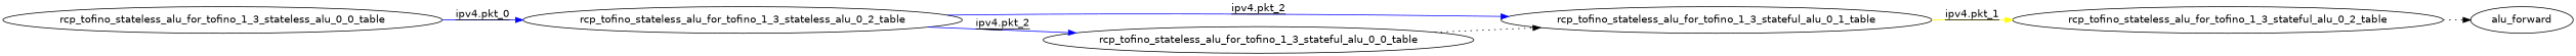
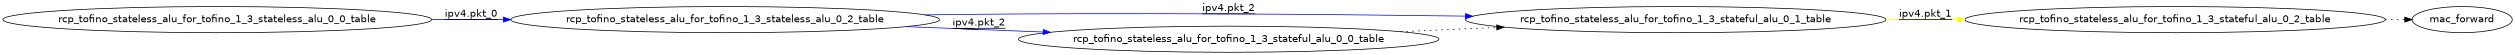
  digraph {
    rankdir=LR
    fontname="DejaVu Sans"
    node [fontname="DejaVu Sans"]
    edge [fontname="DejaVu Sans" color=blue decorate=true]
    rcp_tofino_stateless_alu_for_tofino_1_3_stateful_alu_0_2_table
-   mac_forward [label=alu_forward]
+   mac_forward
    rcp_tofino_stateless_alu_for_tofino_1_3_stateless_alu_0_2_table
    rcp_tofino_stateless_alu_for_tofino_1_3_stateful_alu_0_1_table
    rcp_tofino_stateless_alu_for_tofino_1_3_stateful_alu_0_0_table
    rcp_tofino_stateless_alu_for_tofino_1_3_stateless_alu_0_0_table
    rcp_tofino_stateless_alu_for_tofino_1_3_stateful_alu_0_2_table -> mac_forward [style=dotted color="" decorate=""]
    rcp_tofino_stateless_alu_for_tofino_1_3_stateless_alu_0_2_table -> rcp_tofino_stateless_alu_for_tofino_1_3_stateful_alu_0_1_table [label="ipv4.pkt_2"]
    rcp_tofino_stateless_alu_for_tofino_1_3_stateless_alu_0_2_table -> rcp_tofino_stateless_alu_for_tofino_1_3_stateful_alu_0_0_table [label="ipv4.pkt_2"]
    rcp_tofino_stateless_alu_for_tofino_1_3_stateful_alu_0_1_table -> rcp_tofino_stateless_alu_for_tofino_1_3_stateful_alu_0_2_table [color=yellow label="ipv4.pkt_1"]
    rcp_tofino_stateless_alu_for_tofino_1_3_stateful_alu_0_0_table -> rcp_tofino_stateless_alu_for_tofino_1_3_stateful_alu_0_1_table [style=dotted color="" decorate=""]
    rcp_tofino_stateless_alu_for_tofino_1_3_stateless_alu_0_0_table -> rcp_tofino_stateless_alu_for_tofino_1_3_stateless_alu_0_2_table [label="ipv4.pkt_0"]
  }
